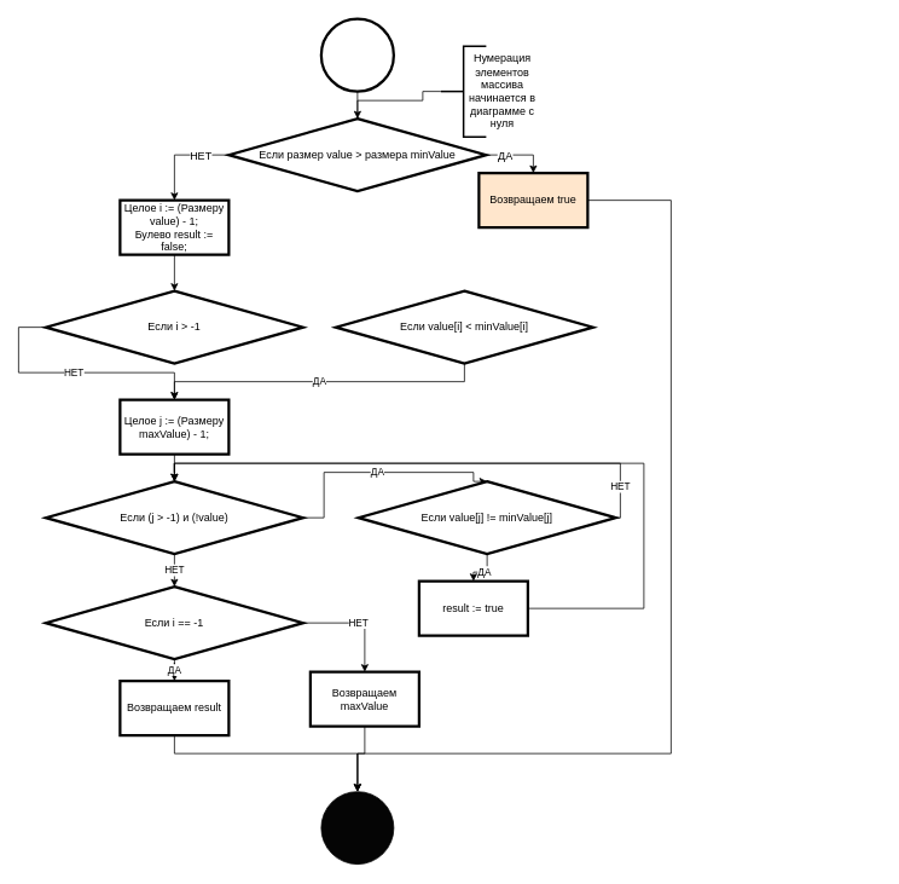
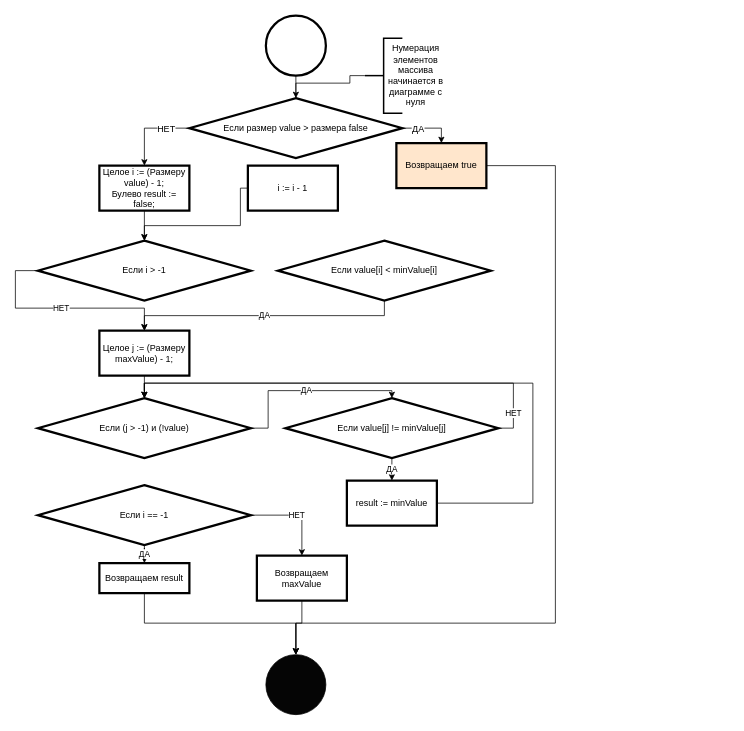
  <mxCell id="0" />
  <mxCell id="1" parent="0" />
  <mxCell id="2" style="edgeStyle=orthogonalEdgeStyle;rounded=0;orthogonalLoop=1;jettySize=auto;html=1;exitX=0.5;exitY=1;exitDx=0;exitDy=0;entryX=0.5;entryY=0;entryDx=0;entryDy=0;fontColor=#000000;" parent="1" source="3" target="10" edge="1"><mxGeometry relative="1" as="geometry"><mxPoint x="394" y="120" as="targetPoint" /></mxGeometry></mxCell>
  <mxCell id="3" value="" style="ellipse;whiteSpace=wrap;html=1;aspect=fixed;strokeWidth=3;" parent="1" vertex="1"><mxGeometry x="354" y="20" width="80" height="80" as="geometry" /></mxCell>
  <mxCell id="4" value="" style="ellipse;whiteSpace=wrap;html=1;aspect=fixed;fontColor=#000000;fillColor=#050505;" parent="1" vertex="1"><mxGeometry x="354" y="872" width="80" height="80" as="geometry" /></mxCell>
  <mxCell id="5" style="edgeStyle=orthogonalEdgeStyle;rounded=0;orthogonalLoop=1;jettySize=auto;html=1;exitX=1;exitY=0.5;exitDx=0;exitDy=0;entryX=0.5;entryY=0;entryDx=0;entryDy=0;fontColor=#000000;" parent="1" edge="1"><mxGeometry relative="1" as="geometry"><Array as="points"><mxPoint x="537" y="200" /><mxPoint x="970" y="200" /><mxPoint x="970" y="950" /><mxPoint x="393" y="950" /></Array><mxPoint x="536" y="310" as="sourcePoint" /></mxGeometry></mxCell>
  <mxCell id="6" style="edgeStyle=orthogonalEdgeStyle;rounded=0;orthogonalLoop=1;jettySize=auto;html=1;entryX=0.5;entryY=0;entryDx=0;entryDy=0;" parent="1" source="10" target="12" edge="1"><mxGeometry relative="1" as="geometry"><mxPoint x="150" y="190" as="targetPoint" /><Array as="points"><mxPoint x="192" y="170" /></Array></mxGeometry></mxCell>
  <mxCell id="7" value="НЕТ" style="text;html=1;resizable=0;points=[];align=center;verticalAlign=middle;labelBackgroundColor=#ffffff;" parent="6" vertex="1" connectable="0"><mxGeometry x="-0.164" y="1" relative="1" as="geometry"><mxPoint x="14" y="-1" as="offset" /></mxGeometry></mxCell>
  <mxCell id="8" style="edgeStyle=orthogonalEdgeStyle;rounded=0;orthogonalLoop=1;jettySize=auto;html=1;entryX=0.5;entryY=0;entryDx=0;entryDy=0;" parent="1" source="10" target="14" edge="1"><mxGeometry relative="1" as="geometry"><Array as="points"><mxPoint x="588" y="170" /></Array></mxGeometry></mxCell>
  <mxCell id="9" value="ДА" style="text;html=1;resizable=0;points=[];align=center;verticalAlign=middle;labelBackgroundColor=#ffffff;" parent="8" vertex="1" connectable="0"><mxGeometry x="-0.273" relative="1" as="geometry"><mxPoint x="-6" as="offset" /></mxGeometry></mxCell>
- <mxCell id="10" value="Если размер value &amp;gt; размера minValue" style="rhombus;whiteSpace=wrap;html=1;fillColor=#FFFFFF;fontColor=#000000;strokeWidth=3;" parent="1" vertex="1"><mxGeometry x="252" y="130" width="284" height="80" as="geometry" /></mxCell>
+ <mxCell id="10" value="Если размер value &amp;gt; размера false" style="rhombus;whiteSpace=wrap;html=1;fillColor=#FFFFFF;fontColor=#000000;strokeWidth=3;" parent="1" vertex="1"><mxGeometry x="252" y="130" width="284" height="80" as="geometry" /></mxCell>
  <mxCell id="11" style="edgeStyle=orthogonalEdgeStyle;rounded=0;orthogonalLoop=1;jettySize=auto;html=1;" edge="1" parent="1" source="12" target="16"><mxGeometry relative="1" as="geometry" /></mxCell>
  <mxCell id="12" value="Целое i := (Размеру value) - 1;&lt;br&gt;Булево result := false;" style="rounded=0;whiteSpace=wrap;html=1;strokeWidth=3;" parent="1" vertex="1"><mxGeometry x="132" y="220" width="120" height="60" as="geometry" /></mxCell>
  <mxCell id="13" style="edgeStyle=orthogonalEdgeStyle;rounded=0;orthogonalLoop=1;jettySize=auto;html=1;" edge="1" parent="1" source="14"><mxGeometry relative="1" as="geometry"><mxPoint x="394" y="872" as="targetPoint" /><Array as="points"><mxPoint x="740" y="220" /><mxPoint x="740" y="830" /><mxPoint x="394" y="830" /></Array></mxGeometry></mxCell>
  <mxCell id="14" value="Возвращаем true" style="rounded=0;whiteSpace=wrap;html=1;strokeWidth=3;fillColor=#ffe6cc;" parent="1" vertex="1"><mxGeometry x="528" y="190" width="120" height="60" as="geometry" /></mxCell>
  <mxCell id="15" value="НЕТ" style="edgeStyle=orthogonalEdgeStyle;rounded=0;orthogonalLoop=1;jettySize=auto;html=1;entryX=0.5;entryY=0;entryDx=0;entryDy=0;" edge="1" parent="1" source="16" target="26"><mxGeometry relative="1" as="geometry"><Array as="points"><mxPoint x="20" y="360" /><mxPoint x="20" y="410" /><mxPoint x="192" y="410" /></Array></mxGeometry></mxCell>
  <mxCell id="16" value="Если i &amp;gt; -1" style="rhombus;whiteSpace=wrap;html=1;fillColor=#FFFFFF;fontColor=#000000;strokeWidth=3;" vertex="1" parent="1"><mxGeometry x="50" y="320" width="284" height="80" as="geometry" /></mxCell>
  <mxCell id="17" value="Нумерация элементов массива начинается в диаграмме с нуля" style="text;html=1;strokeColor=none;fillColor=none;align=center;verticalAlign=middle;whiteSpace=wrap;rounded=0;" vertex="1" parent="1"><mxGeometry x="512" y="60" width="84" height="80" as="geometry" /></mxCell>
  <mxCell id="18" value="ДА" style="edgeStyle=orthogonalEdgeStyle;rounded=0;orthogonalLoop=1;jettySize=auto;html=1;entryX=0.5;entryY=0;entryDx=0;entryDy=0;" edge="1" parent="1" source="19" target="26"><mxGeometry relative="1" as="geometry"><Array as="points"><mxPoint x="512" y="420" /><mxPoint x="192" y="420" /></Array></mxGeometry></mxCell>
  <mxCell id="19" value="Если value[i] &amp;lt; minValue[i]" style="rhombus;whiteSpace=wrap;html=1;fillColor=#FFFFFF;fontColor=#000000;strokeWidth=3;" vertex="1" parent="1"><mxGeometry x="370" y="320" width="284" height="80" as="geometry" /></mxCell>
+ <mxCell id="20" style="edgeStyle=orthogonalEdgeStyle;rounded=0;orthogonalLoop=1;jettySize=auto;html=1;entryX=0.5;entryY=0;entryDx=0;entryDy=0;exitX=0;exitY=0.5;exitDx=0;exitDy=0;" edge="1" parent="1" source="21" target="16"><mxGeometry relative="1" as="geometry"><mxPoint x="320" y="250" as="sourcePoint" /><Array as="points"><mxPoint x="320" y="250" /><mxPoint x="320" y="300" /><mxPoint x="192" y="300" /></Array></mxGeometry></mxCell>
+ <mxCell id="21" value="i := i - 1" style="rounded=0;whiteSpace=wrap;html=1;strokeWidth=3;" vertex="1" parent="1"><mxGeometry x="330" y="220" width="120" height="60" as="geometry" /></mxCell>
  <mxCell id="22" value="ДА" style="edgeStyle=orthogonalEdgeStyle;rounded=0;orthogonalLoop=1;jettySize=auto;html=1;entryX=0.5;entryY=0;entryDx=0;entryDy=0;" edge="1" parent="1" source="24" target="29"><mxGeometry relative="1" as="geometry"><Array as="points"><mxPoint x="357" y="570" /><mxPoint x="357" y="520" /><mxPoint x="522" y="520" /></Array></mxGeometry></mxCell>
- <mxCell id="23" value="НЕТ" style="edgeStyle=orthogonalEdgeStyle;rounded=0;orthogonalLoop=1;jettySize=auto;html=1;entryX=0.5;entryY=0;entryDx=0;entryDy=0;" edge="1" parent="1" source="24" target="34"><mxGeometry relative="1" as="geometry" /></mxCell>
  <mxCell id="24" value="Если (j &amp;gt; -1) и (!value)" style="rhombus;whiteSpace=wrap;html=1;fillColor=#FFFFFF;fontColor=#000000;strokeWidth=3;" vertex="1" parent="1"><mxGeometry x="50" y="530" width="284" height="80" as="geometry" /></mxCell>
  <mxCell id="25" style="edgeStyle=orthogonalEdgeStyle;rounded=0;orthogonalLoop=1;jettySize=auto;html=1;" edge="1" parent="1" source="26" target="24"><mxGeometry relative="1" as="geometry" /></mxCell>
  <mxCell id="26" value="Целое j := (Размеру maxValue) - 1;" style="rounded=0;whiteSpace=wrap;html=1;strokeWidth=3;" vertex="1" parent="1"><mxGeometry x="132" y="440" width="120" height="60" as="geometry" /></mxCell>
  <mxCell id="27" value="ДА" style="edgeStyle=orthogonalEdgeStyle;rounded=0;orthogonalLoop=1;jettySize=auto;html=1;entryX=0.5;entryY=0;entryDx=0;entryDy=0;" edge="1" parent="1" source="29" target="31"><mxGeometry relative="1" as="geometry" /></mxCell>
  <mxCell id="28" value="НЕТ" style="edgeStyle=orthogonalEdgeStyle;rounded=0;orthogonalLoop=1;jettySize=auto;html=1;exitX=1;exitY=0.5;exitDx=0;exitDy=0;entryX=0.5;entryY=0;entryDx=0;entryDy=0;" edge="1" parent="1" source="29" target="24"><mxGeometry x="-0.864" relative="1" as="geometry"><mxPoint x="187" y="540" as="targetPoint" /><Array as="points"><mxPoint x="684" y="570" /><mxPoint x="684" y="510" /><mxPoint x="192" y="510" /></Array><mxPoint as="offset" /></mxGeometry></mxCell>
- <mxCell id="29" value="Если value[j] != minValue[j]" style="rhombus;whiteSpace=wrap;html=1;fillColor=#FFFFFF;fontColor=#000000;strokeWidth=3;" vertex="1" parent="1"><mxGeometry x="395" y="530" width="284" height="80" as="geometry" /></mxCell>
+ <mxCell id="29" value="Если value[j] != minValue[j]" style="rhombus;whiteSpace=wrap;html=1;fillColor=#FFFFFF;fontColor=#000000;strokeWidth=3;" vertex="1" parent="1"><mxGeometry x="380" y="530" width="284" height="80" as="geometry" /></mxCell>
  <mxCell id="30" style="edgeStyle=orthogonalEdgeStyle;rounded=0;orthogonalLoop=1;jettySize=auto;html=1;" edge="1" parent="1" source="31" target="24"><mxGeometry relative="1" as="geometry"><mxPoint x="270" y="530" as="targetPoint" /><Array as="points"><mxPoint x="710" y="670" /><mxPoint x="710" y="510" /><mxPoint x="192" y="510" /></Array></mxGeometry></mxCell>
- <mxCell id="31" value="result := true" style="rounded=0;whiteSpace=wrap;html=1;strokeWidth=3;" vertex="1" parent="1"><mxGeometry x="462" y="640" width="120" height="60" as="geometry" /></mxCell>
+ <mxCell id="31" value="result := minValue" style="rounded=0;whiteSpace=wrap;html=1;strokeWidth=3;" vertex="1" parent="1"><mxGeometry x="462" y="640" width="120" height="60" as="geometry" /></mxCell>
  <mxCell id="32" value="ДА" style="edgeStyle=orthogonalEdgeStyle;rounded=0;orthogonalLoop=1;jettySize=auto;html=1;" edge="1" parent="1" source="34" target="36"><mxGeometry relative="1" as="geometry" /></mxCell>
  <mxCell id="33" value="НЕТ" style="edgeStyle=orthogonalEdgeStyle;rounded=0;orthogonalLoop=1;jettySize=auto;html=1;entryX=0.5;entryY=0;entryDx=0;entryDy=0;" edge="1" parent="1" source="34" target="38"><mxGeometry relative="1" as="geometry" /></mxCell>
  <mxCell id="34" value="Если i == -1" style="rhombus;whiteSpace=wrap;html=1;fillColor=#FFFFFF;fontColor=#000000;strokeWidth=3;" vertex="1" parent="1"><mxGeometry x="50" y="646" width="284" height="80" as="geometry" /></mxCell>
  <mxCell id="35" style="edgeStyle=orthogonalEdgeStyle;rounded=0;orthogonalLoop=1;jettySize=auto;html=1;" edge="1" parent="1" source="36" target="4"><mxGeometry relative="1" as="geometry"><Array as="points"><mxPoint x="192" y="830" /><mxPoint x="394" y="830" /></Array></mxGeometry></mxCell>
- <mxCell id="36" value="Возвращаем result" style="rounded=0;whiteSpace=wrap;html=1;strokeWidth=3;" vertex="1" parent="1"><mxGeometry x="132" y="750" width="120" height="60" as="geometry" /></mxCell>
+ <mxCell id="36" value="Возвращаем result" style="rounded=0;whiteSpace=wrap;html=1;strokeWidth=3;" vertex="1" parent="1"><mxGeometry x="132" y="750" width="120" height="40" as="geometry" /></mxCell>
  <mxCell id="37" style="edgeStyle=orthogonalEdgeStyle;rounded=0;orthogonalLoop=1;jettySize=auto;html=1;entryX=0.5;entryY=0;entryDx=0;entryDy=0;" edge="1" parent="1" source="38" target="4"><mxGeometry relative="1" as="geometry"><Array as="points"><mxPoint x="402" y="830" /><mxPoint x="394" y="830" /></Array></mxGeometry></mxCell>
  <mxCell id="38" value="Возвращаем maxValue" style="rounded=0;whiteSpace=wrap;html=1;strokeWidth=3;" vertex="1" parent="1"><mxGeometry x="342" y="740" width="120" height="60" as="geometry" /></mxCell>
  <mxCell id="39" style="edgeStyle=orthogonalEdgeStyle;rounded=0;orthogonalLoop=1;jettySize=auto;html=1;endArrow=none;endFill=0;entryX=0.5;entryY=0;entryDx=0;entryDy=0;" edge="1" parent="1" source="40" target="10"><mxGeometry relative="1" as="geometry"><mxPoint x="390" y="110" as="targetPoint" /><Array as="points"><mxPoint x="466" y="100" /><mxPoint x="466" y="110" /><mxPoint x="394" y="110" /></Array></mxGeometry></mxCell>
  <mxCell id="40" value="" style="strokeWidth=2;html=1;shape=mxgraph.flowchart.annotation_2;align=left;pointerEvents=1" vertex="1" parent="1"><mxGeometry x="486" y="50" width="50" height="100" as="geometry" /></mxCell>
